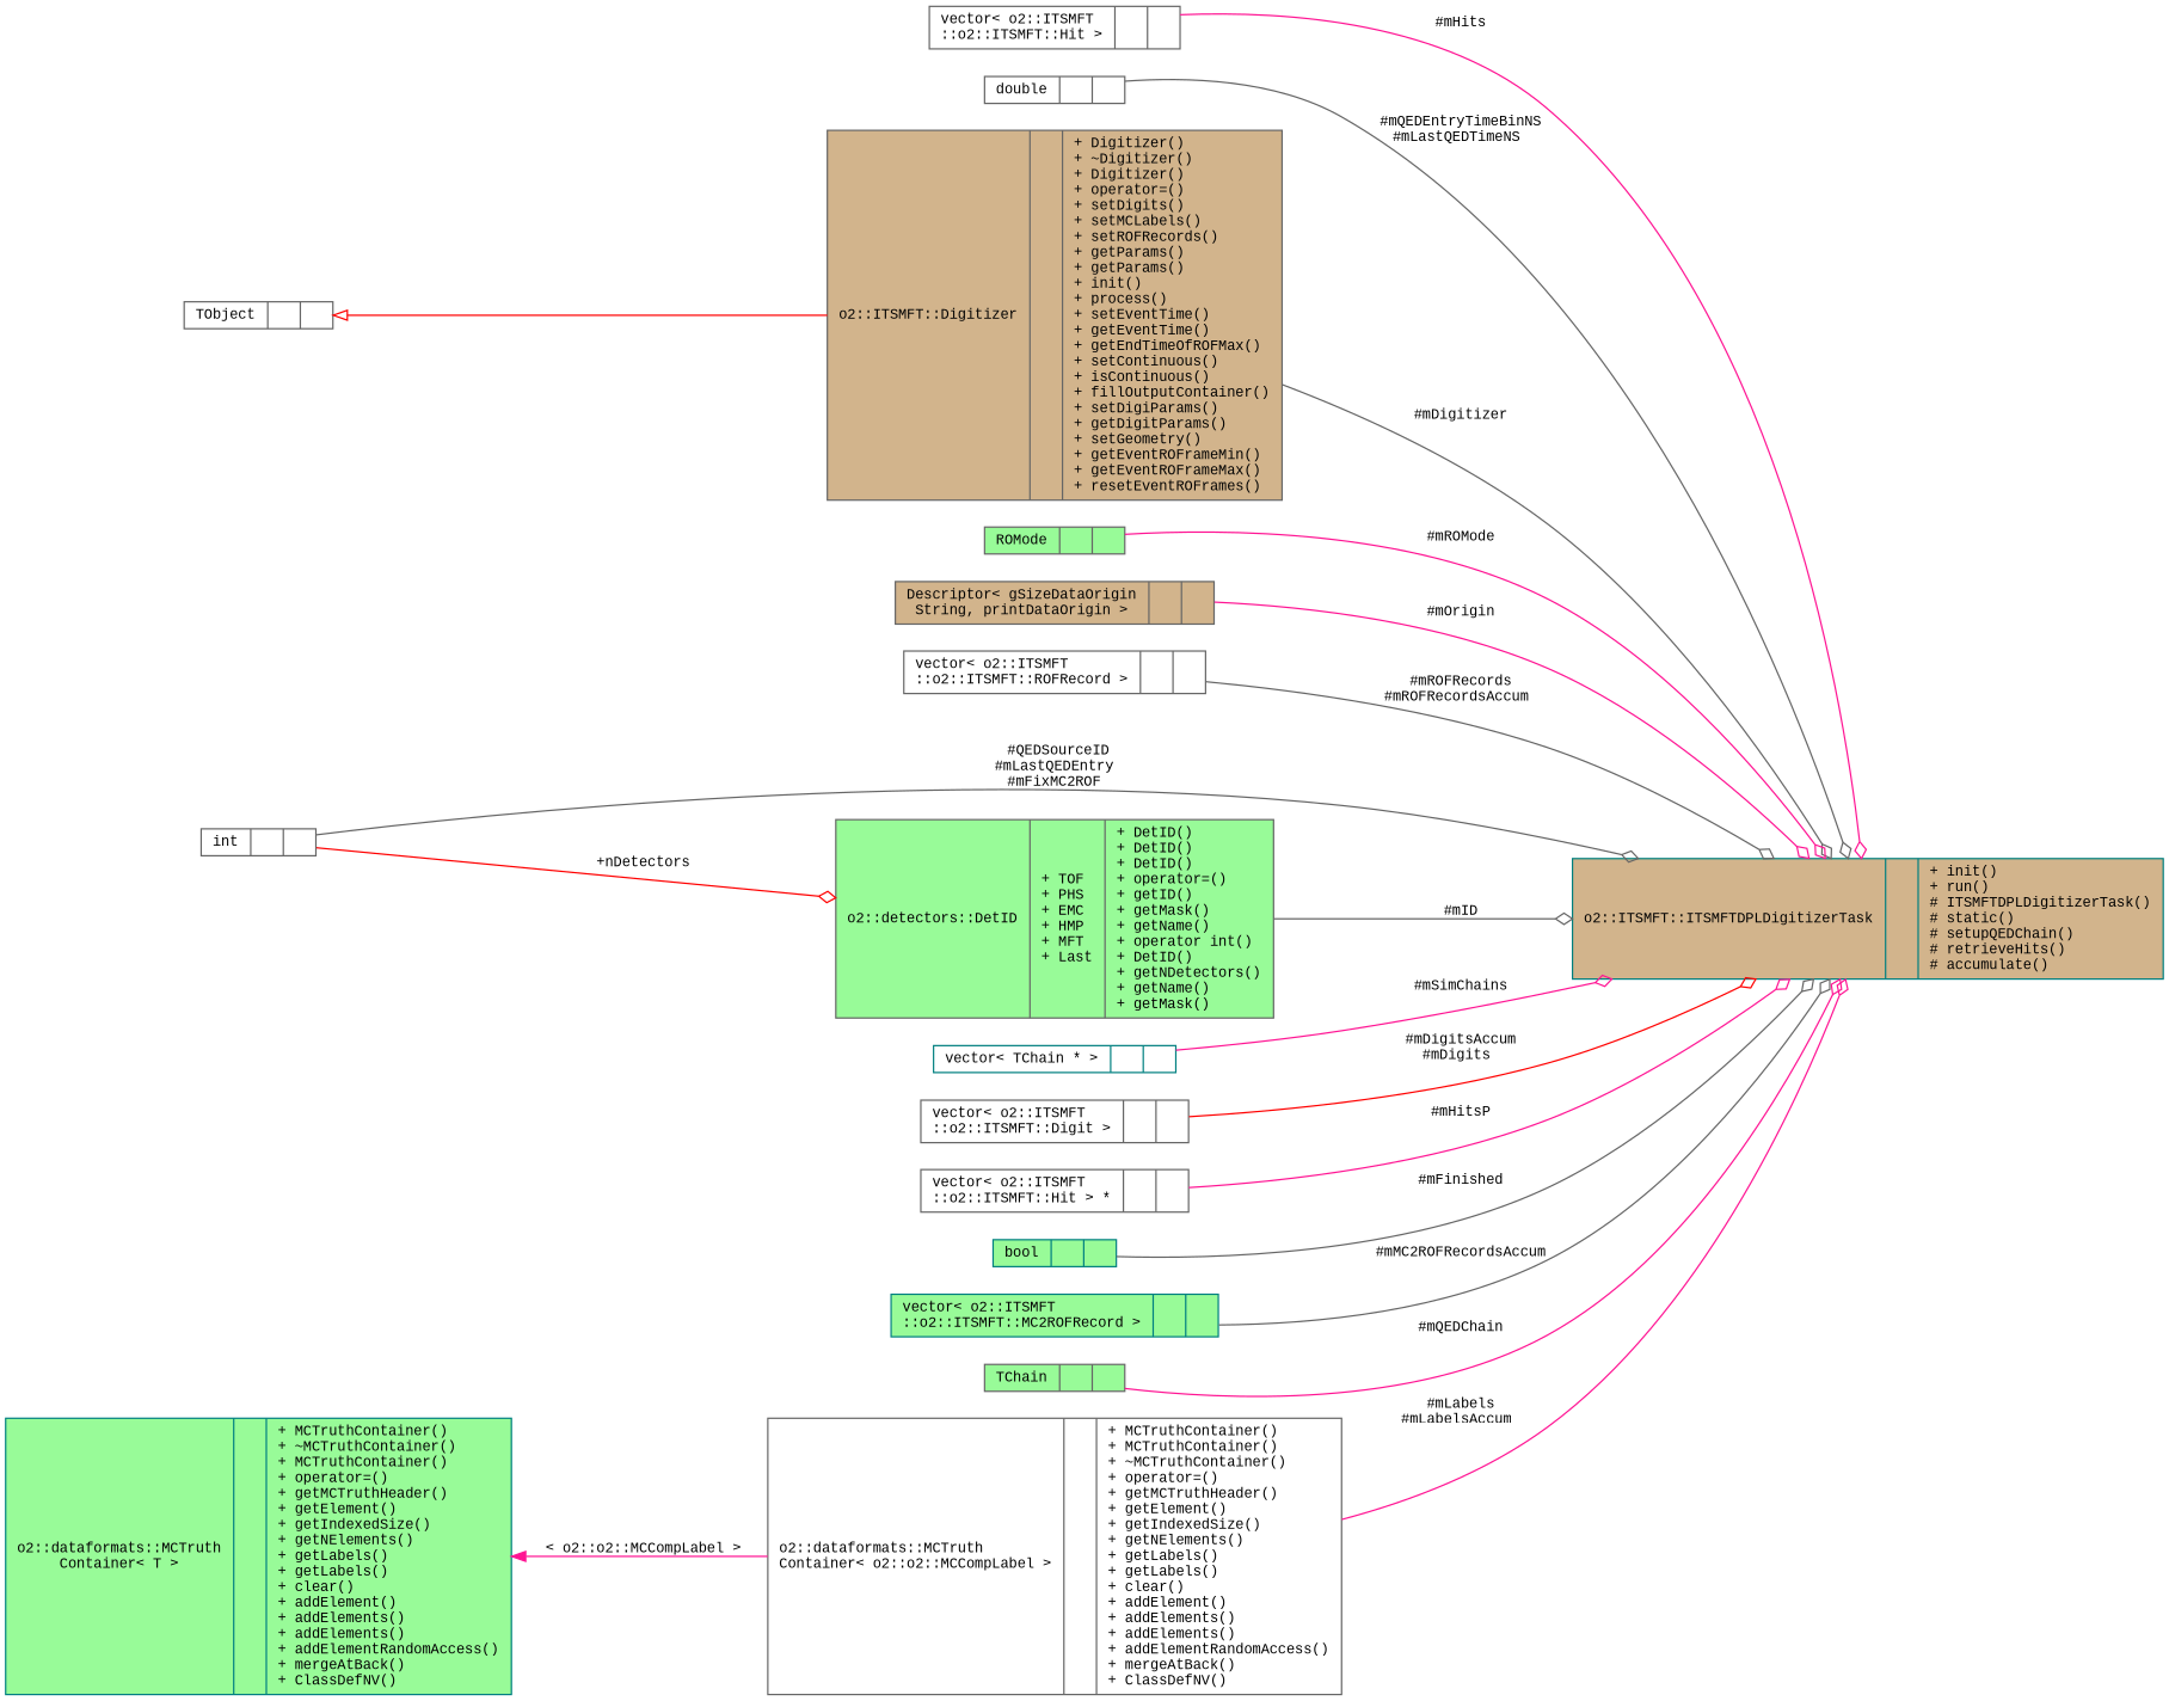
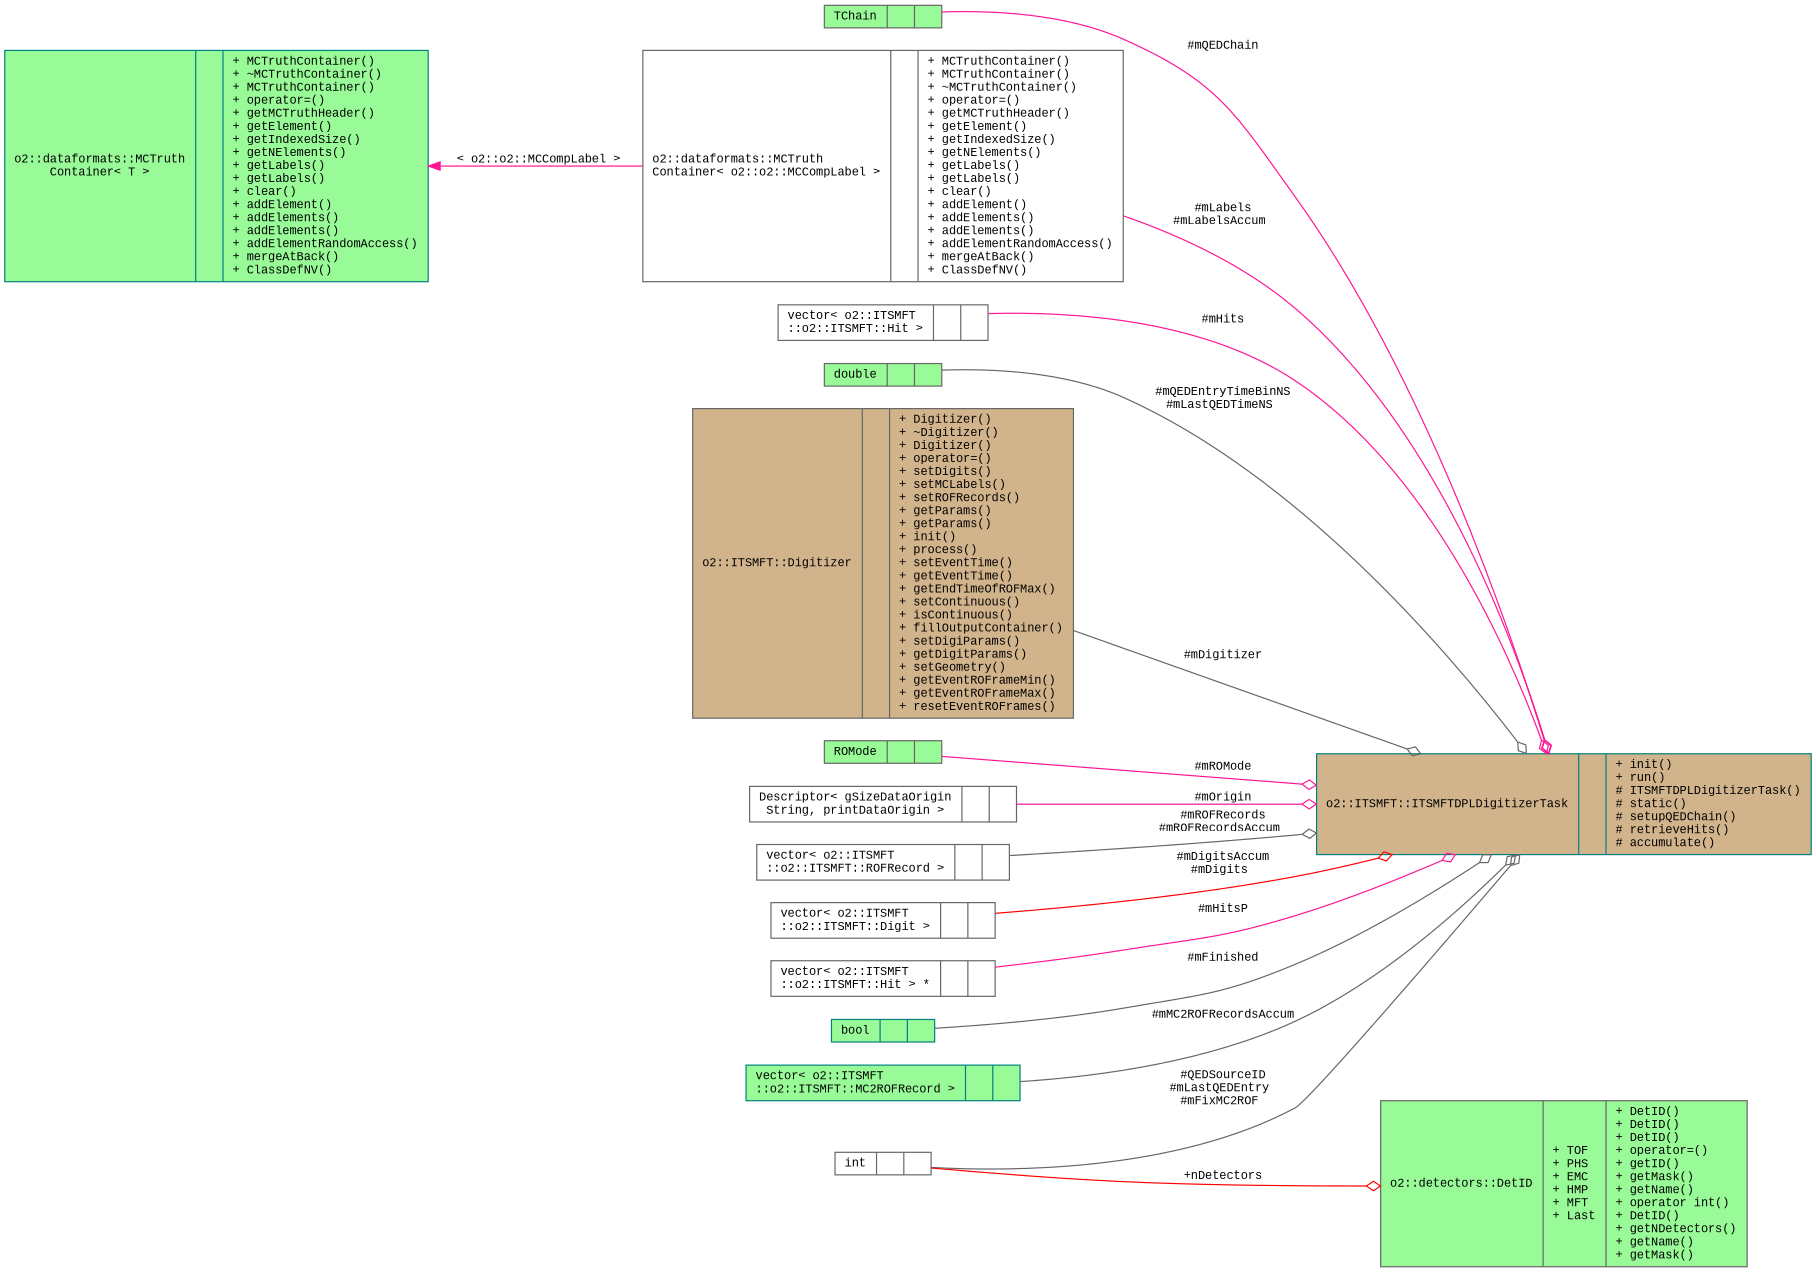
  digraph {
    fontname="Liberation Mono"
    rankdir=LR
    node [color=gray40 fillcolor=white fontname="Liberation Mono" fontsize=10 shape=record style=filled]
    edge [arrowhead=odiamond color=deeppink fontname="Liberation Mono" fontsize=10 labelfontname=Helvetica labelfontsize=10 style=solid]
    n1 [color=teal fillcolor=tan fontcolor=black height=0.2 label="{o2::ITSMFT::ITSMFTDPLDigitizerTask\n||+ init()\l+ run()\l# ITSMFTDPLDigitizerTask()\l# static()\l# setupQEDChain()\l# retrieveHits()\l# accumulate()\l}" width=0.4]
    n2 [height=0.2 label="{vector\< o2::ITSMFT\l::o2::ITSMFT::Hit \>\n||}" width=0.4]
-   n3 [height=0.2 label="{double\n||}" width=0.4]
+   n3 [fillcolor=palegreen height=0.2 label="{double\n||}" width=0.4]
    n4 [fillcolor=tan height=0.2 label="{o2::ITSMFT::Digitizer\n||+ Digitizer()\l+ ~Digitizer()\l+ Digitizer()\l+ operator=()\l+ setDigits()\l+ setMCLabels()\l+ setROFRecords()\l+ getParams()\l+ getParams()\l+ init()\l+ process()\l+ setEventTime()\l+ getEventTime()\l+ getEndTimeOfROFMax()\l+ setContinuous()\l+ isContinuous()\l+ fillOutputContainer()\l+ setDigiParams()\l+ getDigitParams()\l+ setGeometry()\l+ getEventROFrameMin()\l+ getEventROFrameMax()\l+ resetEventROFrames()\l}" width=0.4]
-   n5 [height=0.2 label="{TObject\n||}" width=0.4]
    n6 [fillcolor=palegreen height=0.2 label="{ROMode\n||}" width=0.4]
-   n7 [fillcolor=tan height=0.2 label="{Descriptor\< gSizeDataOrigin\lString, printDataOrigin \>\n||}" width=0.4]
+   n7 [height=0.2 label="{Descriptor\< gSizeDataOrigin\lString, printDataOrigin \>\n||}" width=0.4]
    n8 [height=0.2 label="{vector\< o2::ITSMFT\l::o2::ITSMFT::ROFRecord \>\n||}" width=0.4]
    n9 [fillcolor=palegreen height=0.2 label="{o2::detectors::DetID\n|+ TOF\l+ PHS\l+ EMC\l+ HMP\l+ MFT\l+ Last\l|+ DetID()\l+ DetID()\l+ DetID()\l+ operator=()\l+ getID()\l+ getMask()\l+ getName()\l+ operator int()\l+ DetID()\l+ getNDetectors()\l+ getName()\l+ getMask()\l}" width=0.4]
    n10 [height=0.2 label="{int\n||}" width=0.4]
-   n11 [color=teal height=0.2 label="{vector\< TChain * \>\n||}" width=0.4]
    n12 [height=0.2 label="{vector\< o2::ITSMFT\l::o2::ITSMFT::Digit \>\n||}" width=0.4]
    n13 [height=0.2 label="{vector\< o2::ITSMFT\l::o2::ITSMFT::Hit \> *\n||}" width=0.4]
    n14 [color=teal fillcolor=palegreen height=0.2 label="{bool\n||}" width=0.4]
    n15 [color=teal fillcolor=palegreen height=0.2 label="{vector\< o2::ITSMFT\l::o2::ITSMFT::MC2ROFRecord \>\n||}" width=0.4]
    n16 [fillcolor=palegreen height=0.2 label="{TChain\n||}" width=0.4]
    n17 [height=0.2 label="{o2::dataformats::MCTruth\lContainer\< o2::o2::MCCompLabel \>\n||+ MCTruthContainer()\l+ MCTruthContainer()\l+ ~MCTruthContainer()\l+ operator=()\l+ getMCTruthHeader()\l+ getElement()\l+ getIndexedSize()\l+ getNElements()\l+ getLabels()\l+ getLabels()\l+ clear()\l+ addElement()\l+ addElements()\l+ addElements()\l+ addElementRandomAccess()\l+ mergeAtBack()\l+ ClassDefNV()\l}" width=0.4]
    n18 [color=teal fillcolor=palegreen height=0.2 label="{o2::dataformats::MCTruth\lContainer\< T \>\n||+ MCTruthContainer()\l+ ~MCTruthContainer()\l+ MCTruthContainer()\l+ operator=()\l+ getMCTruthHeader()\l+ getElement()\l+ getIndexedSize()\l+ getNElements()\l+ getLabels()\l+ getLabels()\l+ clear()\l+ addElement()\l+ addElements()\l+ addElements()\l+ addElementRandomAccess()\l+ mergeAtBack()\l+ ClassDefNV()\l}" width=0.4]
    n2 -> n1 [label=" #mHits"]
    n3 -> n1 [color=gray40 label=" #mQEDEntryTimeBinNS\n#mLastQEDTimeNS"]
    n4 -> n1 [color=gray40 label=" #mDigitizer"]
-   n5 -> n4 [arrowtail=onormal color=red dir=back arrowhead=""]
    n6 -> n1 [label=" #mROMode"]
    n7 -> n1 [label=" #mOrigin"]
    n8 -> n1 [color=gray40 label=" #mROFRecords\n#mROFRecordsAccum"]
-   n9 -> n1 [color=gray40 label=" #mID"]
    n10 -> n1 [color=gray40 label=" #QEDSourceID\n#mLastQEDEntry\n#mFixMC2ROF"]
    n10 -> n9 [color=red label=" +nDetectors"]
-   n11 -> n1 [label=" #mSimChains"]
    n12 -> n1 [color=red label=" #mDigitsAccum\n#mDigits"]
    n13 -> n1 [label=" #mHitsP"]
    n14 -> n1 [color=gray40 label=" #mFinished"]
    n15 -> n1 [color=gray40 label=" #mMC2ROFRecordsAccum"]
    n16 -> n1 [label=" #mQEDChain"]
    n17 -> n1 [label=" #mLabels\n#mLabelsAccum"]
    n18 -> n17 [dir=back label=" \< o2::o2::MCCompLabel \>" arrowhead=""]
  }
